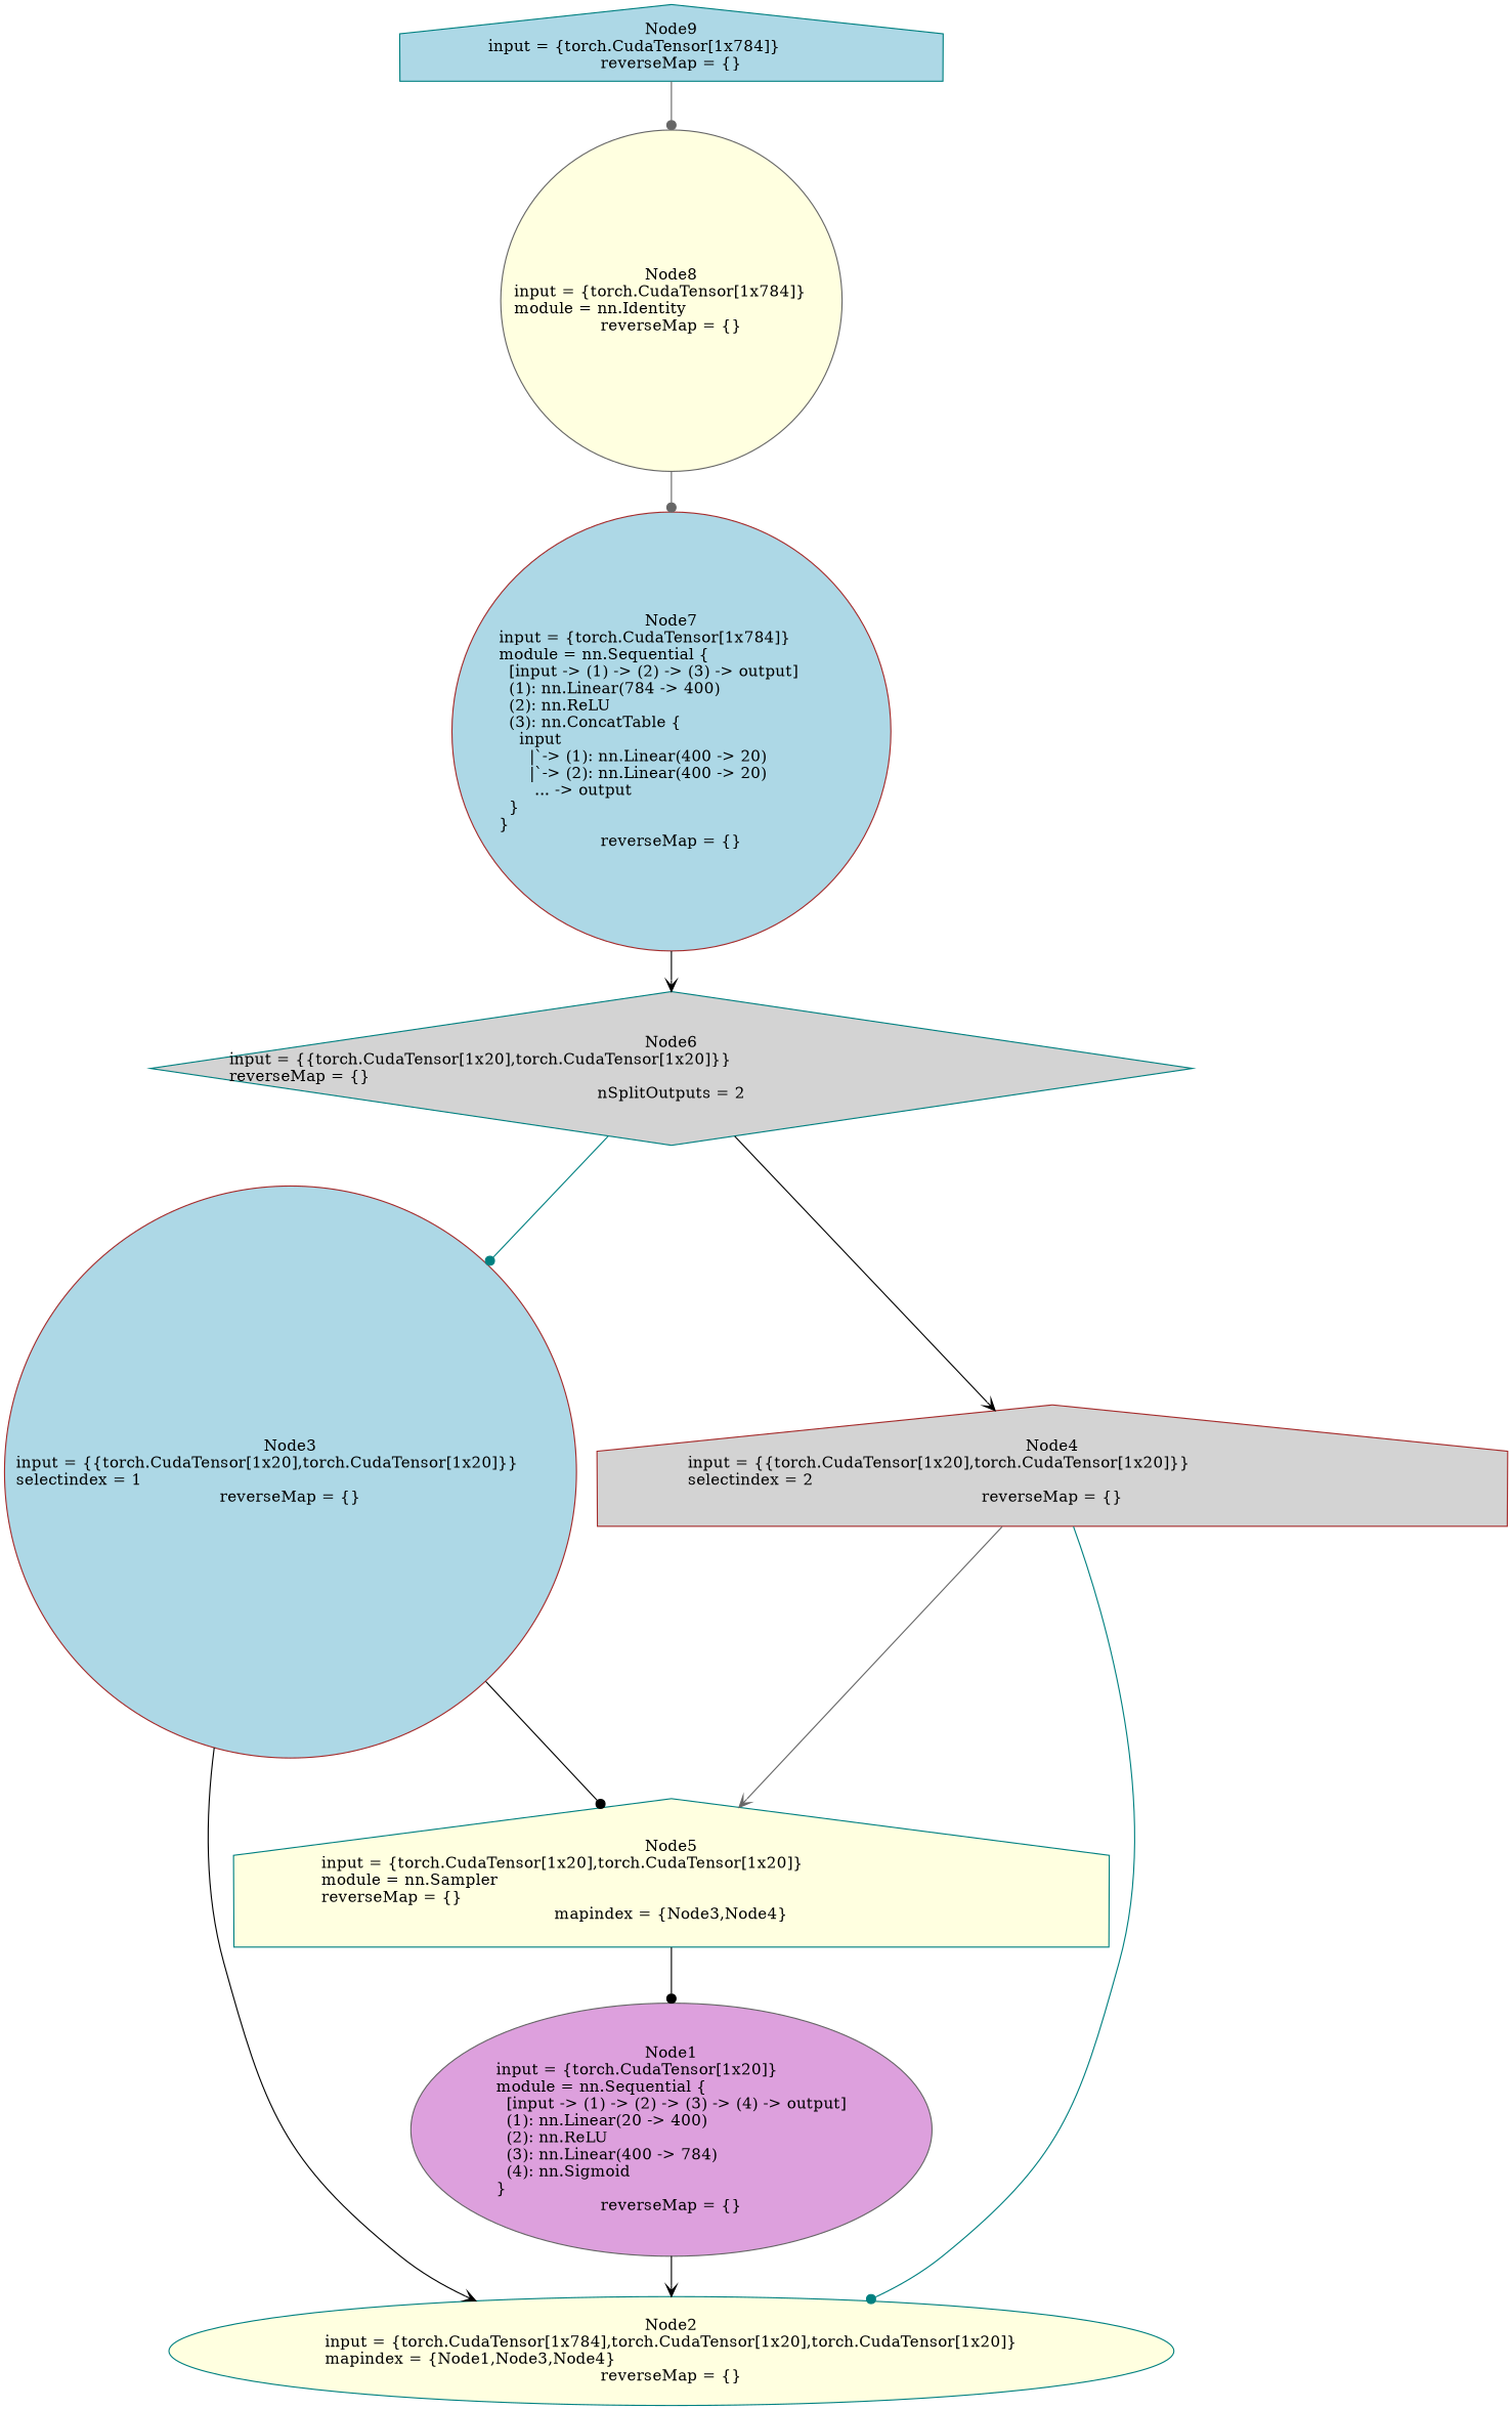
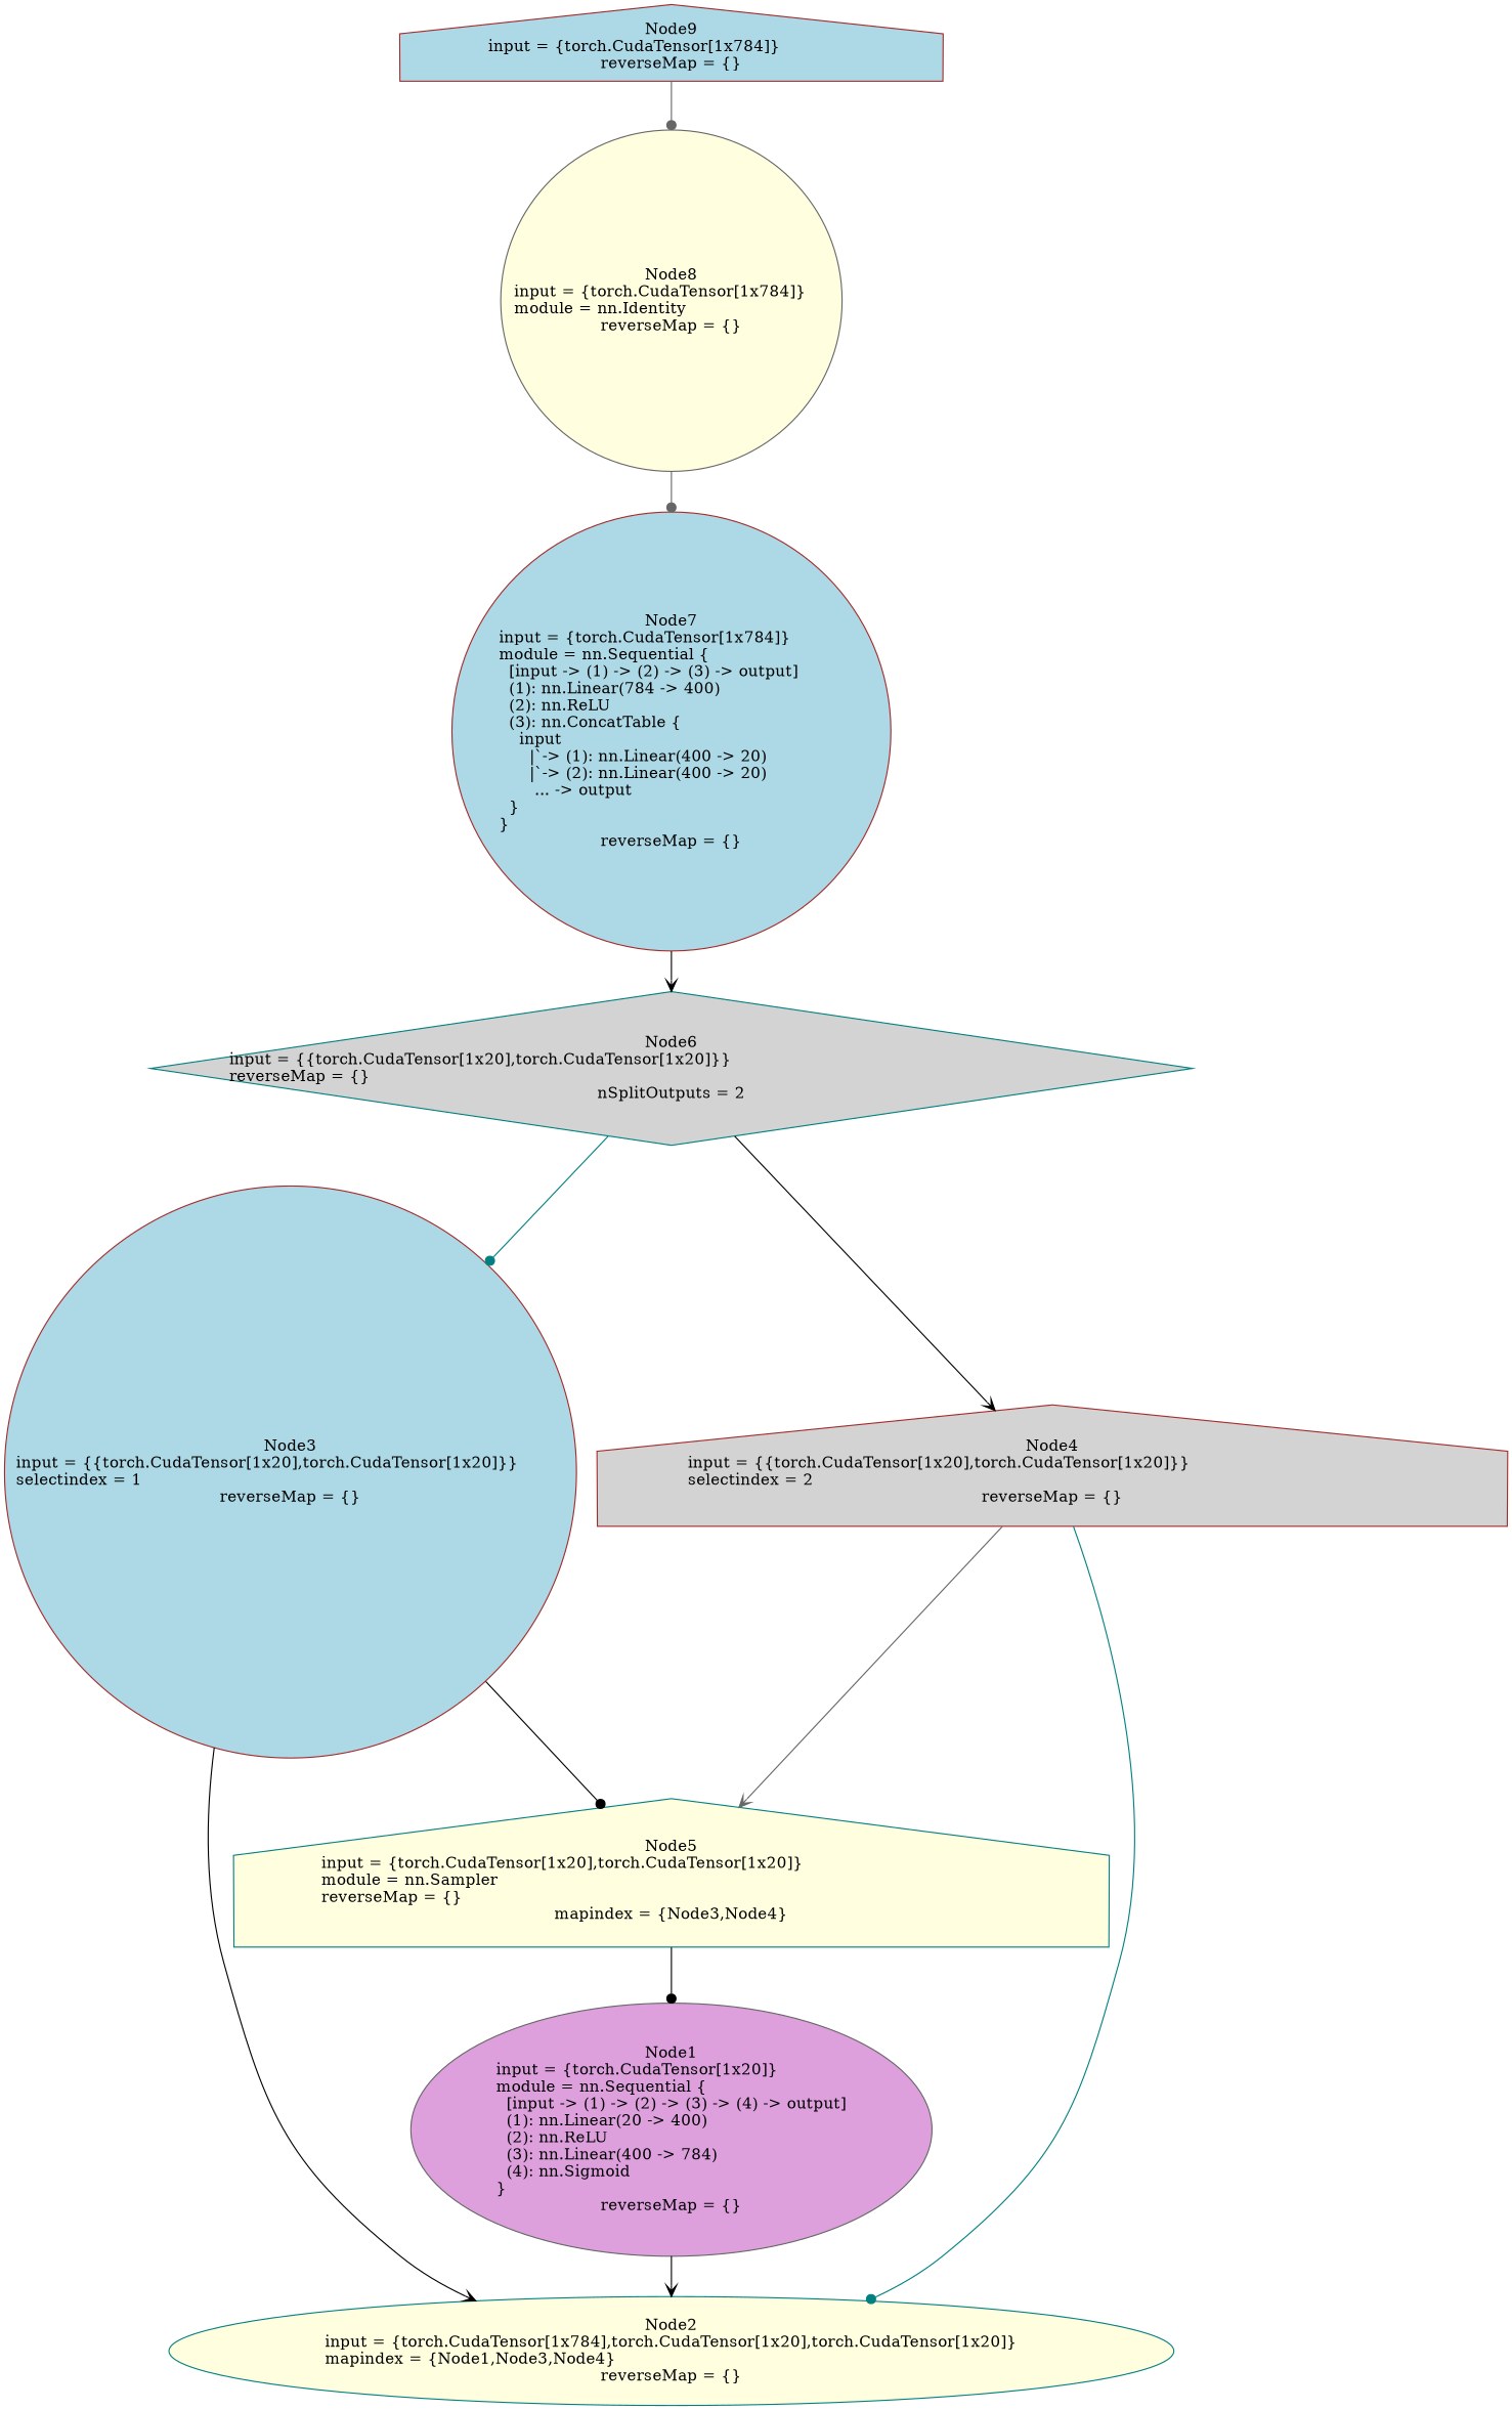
  digraph {
    node [shape=circle style=filled fillcolor=lightyellow color=brown]
    edge [color=black arrowhead=dot]
    n1 [height=3.1034 label="Node1\ninput = {torch.CudaTensor[1x20]}\lmodule = nn.Sequential {\l  [input -> (1) -> (2) -> (3) -> (4) -> output]\l  (1): nn.Linear(20 -> 400)\l  (2): nn.ReLU\l  (3): nn.Linear(400 -> 784)\l  (4): nn.Sigmoid\l}\lreverseMap = {}" shape=ellipse width=5.0951 fillcolor=plum color=gray40]
    n2 [height=1.3356 label="Node2\ninput = {torch.CudaTensor[1x784],torch.CudaTensor[1x20],torch.CudaTensor[1x20]}\lmapindex = {Node1,Node3,Node4}\lreverseMap = {}" shape=ellipse width=9.5843 color=teal]
    n3 [height=1.3356 label="Node3\ninput = {{torch.CudaTensor[1x20],torch.CudaTensor[1x20]}}\lselectindex = 1\lreverseMap = {}" width=7.0298 fillcolor=lightblue]
    n4 [height=1.6303 label="Node5\ninput = {torch.CudaTensor[1x20],torch.CudaTensor[1x20]}\lmodule = nn.Sampler\lreverseMap = {}\lmapindex = {Node3,Node4}" shape=house width=6.7534 color=teal]
    n5 [height=1.3356 label="Node4\ninput = {{torch.CudaTensor[1x20],torch.CudaTensor[1x20]}}\lselectindex = 2\lreverseMap = {}" shape=house width=7.0298 fillcolor=lightgrey]
    n6 [height=1.3356 label="Node6\ninput = {{torch.CudaTensor[1x20],torch.CudaTensor[1x20]}}\lreverseMap = {}\lnSplitOutputs = 2" shape=diamond width=7.0298 fillcolor=lightgrey color=teal]
    n7 [height=4.2819 label="Node7\ninput = {torch.CudaTensor[1x784]}\lmodule = nn.Sequential {\l  [input -> (1) -> (2) -> (3) -> output]\l  (1): nn.Linear(784 -> 400)\l  (2): nn.ReLU\l  (3): nn.ConcatTable {\l    input\l      |`-> (1): nn.Linear(400 -> 20)\l      |`-> (2): nn.Linear(400 -> 20)\l       ... -> output\l  }\l}\lreverseMap = {}" width=4.3943 fillcolor=lightblue]
    n8 [height=1.3356 label="Node8\ninput = {torch.CudaTensor[1x784]}\lmodule = nn.Identity\lreverseMap = {}" width=4.1989 color=gray40]
-   n9 [height=1.041 label="Node9\ninput = {torch.CudaTensor[1x784]}\lreverseMap = {}" shape=house width=4.1989 fillcolor=lightblue color=teal]
+   n9 [height=1.041 label="Node9\ninput = {torch.CudaTensor[1x784]}\lreverseMap = {}" shape=house width=4.1989 fillcolor=lightblue]
    n1 -> n2 [arrowhead=vee]
    n3 -> n2 [arrowhead=vee]
    n3 -> n4
    n4 -> n1
    n5 -> n2 [color=teal]
    n5 -> n4 [color=gray40 arrowhead=vee]
    n6 -> n3 [color=teal]
    n6 -> n5 [arrowhead=vee]
    n7 -> n6 [arrowhead=vee]
    n8 -> n7 [color=gray40]
    n9 -> n8 [color=gray40]
  }
